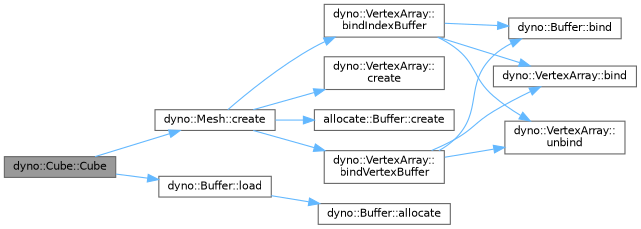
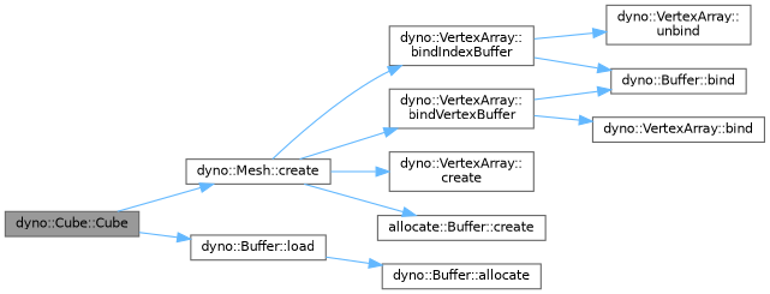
  digraph {
    rankdir=LR
    node [color=grey40 fillcolor=white fontname=Helvetica fontsize=10 shape=box style=filled]
    edge [color=steelblue1 fontname=Helvetica fontsize=10 labelfontname=Helvetica labelfontsize=10 style=solid]
    n1 [color=gray40 fillcolor=grey60 fontcolor=black height=0.2 label="dyno::Cube::Cube" width=0.4]
    n2 [height=0.2 label="dyno::Mesh::create" width=0.4]
    n3 [height=0.2 label="dyno::Buffer::load" width=0.4]
    n4 [height=0.2 label="dyno::VertexArray::\lbindIndexBuffer" width=0.4]
    n5 [height=0.2 label="dyno::VertexArray::\lbindVertexBuffer" width=0.4]
    n6 [height=0.2 label="dyno::VertexArray::\lcreate" width=0.4]
    n7 [height=0.2 label="allocate::Buffer::create" width=0.4]
    n8 [height=0.2 label="dyno::Buffer::allocate" width=0.4]
    n9 [height=0.2 label="dyno::Buffer::bind" width=0.4]
    n10 [height=0.2 label="dyno::VertexArray::bind" width=0.4]
    n11 [height=0.2 label="dyno::VertexArray::\lunbind" width=0.4]
    n1 -> n2
    n1 -> n3
    n2 -> n4
    n2 -> n5
    n2 -> n6
    n2 -> n7
    n3 -> n8
    n4 -> n9
-   n4 -> n10
    n4 -> n11
    n5 -> n9
    n5 -> n10
-   n5 -> n11
  }
